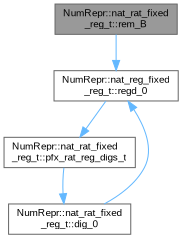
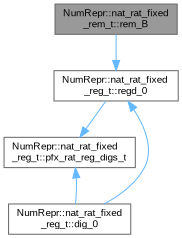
  digraph {
    fontname="Liberation Sans"
    rankdir=TB
    node [color=grey40 fillcolor=white fontname="Liberation Sans" fontsize=10 shape=box style=filled]
    edge [color=steelblue1 fontname="Liberation Sans" fontsize=10 labelfontname=Helvetica labelfontsize=10 style=solid]
-   n1 [color=gray40 fillcolor=grey60 fontcolor=black height=0.2 label="NumRepr::nat_rat_fixed\l_reg_t::rem_B" width=0.4]
-   n2 [height=0.2 label="NumRepr::nat_reg_fixed\l_reg_t::regd_0" width=0.4]
+   n1 [color=gray40 fillcolor=grey60 fontcolor=black height=0.2 label="NumRepr::nat_rat_fixed\l_rem_t::rem_B" width=0.4]
+   n2 [height=0.2 label="NumRepr::nat_rat_fixed\l_reg_t::regd_0" width=0.4]
    n3 [height=0.2 label="NumRepr::nat_rat_fixed\l_reg_t::pfx_rat_reg_digs_t" width=0.4]
    n4 [height=0.2 label="NumRepr::nat_rat_fixed\l_reg_t::dig_0" width=0.4]
    n1 -> n2
    n2 -> n3
-   n3 -> n4
+   n4 -> n3
    n4 -> n2
  }
